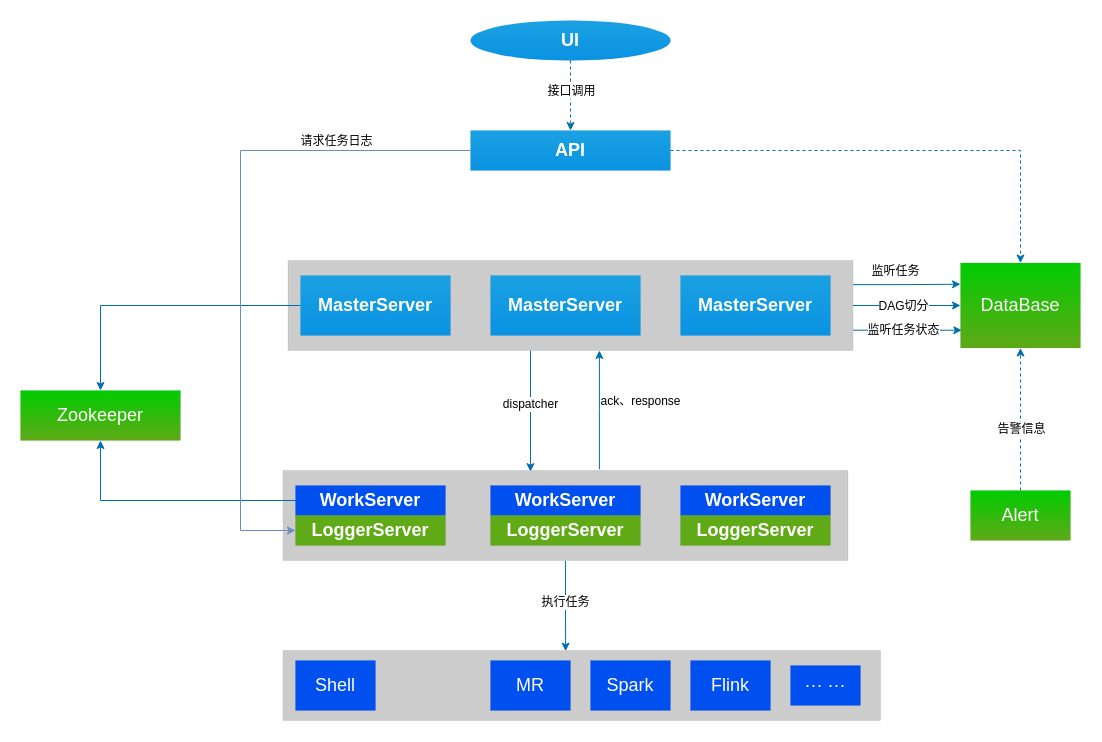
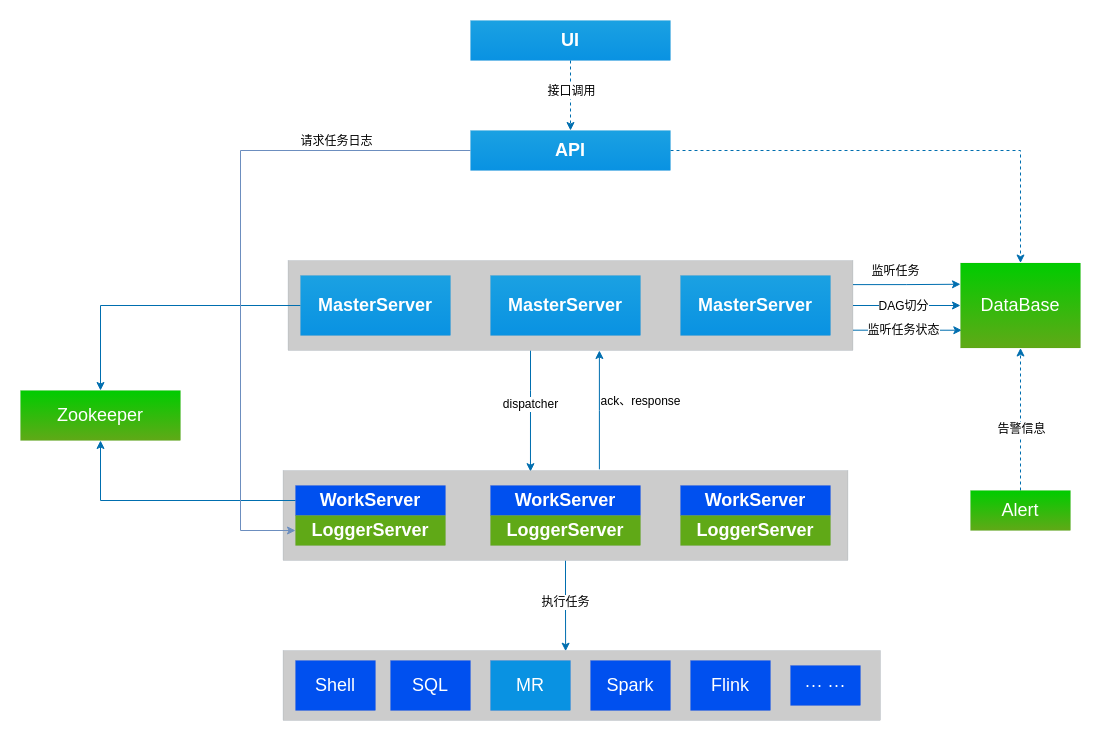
  <mxCell id="0" />
  <mxCell id="1" parent="0" />
  <mxCell id="2" style="edgeStyle=orthogonalEdgeStyle;rounded=0;orthogonalLoop=1;jettySize=auto;html=1;entryX=0.5;entryY=0;entryDx=0;entryDy=0;fontSize=18;fillColor=#1ba1e2;strokeColor=#006EAF;strokeWidth=1;dashed=1;" edge="1" parent="1" source="3" target="40"><mxGeometry relative="1" as="geometry" /></mxCell>
  <mxCell id="3" value="API" style="rounded=0;whiteSpace=wrap;html=1;fillColor=#0992E2;strokeColor=#006EAF;strokeWidth=0;glass=0;shadow=0;sketch=0;fontColor=#ffffff;fontSize=18;fontStyle=1;gradientColor=#1BA1E2;gradientDirection=north;" vertex="1" parent="1"><mxGeometry x="470" y="130" width="200" height="40" as="geometry" /></mxCell>
  <mxCell id="4" style="edgeStyle=orthogonalEdgeStyle;rounded=0;orthogonalLoop=1;jettySize=auto;html=1;entryX=0;entryY=0.5;entryDx=0;entryDy=0;strokeWidth=1;fontSize=18;fillColor=#1ba1e2;strokeColor=#006EAF;" edge="1" parent="1" source="14" target="40"><mxGeometry relative="1" as="geometry" /></mxCell>
  <mxCell id="5" value="DAG切分" style="edgeLabel;html=1;align=center;verticalAlign=middle;resizable=0;points=[];fontSize=12;" vertex="1" connectable="0" parent="4"><mxGeometry x="-0.069" relative="1" as="geometry"><mxPoint as="offset" /></mxGeometry></mxCell>
  <mxCell id="6" style="edgeStyle=orthogonalEdgeStyle;rounded=0;orthogonalLoop=1;jettySize=auto;html=1;entryX=0;entryY=0.25;entryDx=0;entryDy=0;strokeWidth=1;fontSize=14;exitX=1;exitY=0.268;exitDx=0;exitDy=0;fillColor=#1ba1e2;strokeColor=#006EAF;exitPerimeter=0;" edge="1" parent="1" source="14" target="40"><mxGeometry relative="1" as="geometry"><Array as="points" /></mxGeometry></mxCell>
  <mxCell id="7" value="监听任务" style="edgeLabel;html=1;align=center;verticalAlign=middle;resizable=0;points=[];fontSize=12;" vertex="1" connectable="0" parent="6"><mxGeometry x="-0.221" y="1" relative="1" as="geometry"><mxPoint y="-13" as="offset" /></mxGeometry></mxCell>
  <mxCell id="8" style="edgeStyle=orthogonalEdgeStyle;rounded=0;orthogonalLoop=1;jettySize=auto;html=1;entryX=0.011;entryY=0.791;entryDx=0;entryDy=0;entryPerimeter=0;strokeWidth=1;fontSize=18;fillColor=#1ba1e2;strokeColor=#006EAF;" edge="1" parent="1" source="14" target="40"><mxGeometry relative="1" as="geometry"><Array as="points"><mxPoint x="906" y="330" /></Array></mxGeometry></mxCell>
  <mxCell id="9" value="监听任务状态" style="edgeLabel;html=1;align=center;verticalAlign=middle;resizable=0;points=[];fontSize=12;" vertex="1" connectable="0" parent="8"><mxGeometry x="-0.073" relative="1" as="geometry"><mxPoint as="offset" /></mxGeometry></mxCell>
  <mxCell id="10" style="edgeStyle=orthogonalEdgeStyle;rounded=0;orthogonalLoop=1;jettySize=auto;html=1;entryX=0.438;entryY=0.013;entryDx=0;entryDy=0;entryPerimeter=0;strokeWidth=1;fontSize=12;fillColor=#1ba1e2;strokeColor=#006EAF;" edge="1" parent="1" source="14" target="25"><mxGeometry relative="1" as="geometry"><Array as="points"><mxPoint x="530" y="390" /><mxPoint x="530" y="390" /></Array></mxGeometry></mxCell>
  <mxCell id="11" value="dispatcher" style="edgeLabel;html=1;align=center;verticalAlign=middle;resizable=0;points=[];fontSize=12;" vertex="1" connectable="0" parent="10"><mxGeometry x="-0.103" relative="1" as="geometry"><mxPoint as="offset" /></mxGeometry></mxCell>
  <mxCell id="12" style="edgeStyle=orthogonalEdgeStyle;rounded=0;orthogonalLoop=1;jettySize=auto;html=1;entryX=0.56;entryY=-0.013;entryDx=0;entryDy=0;strokeWidth=1;fontSize=12;entryPerimeter=0;startArrow=classic;startFill=1;endArrow=none;endFill=0;fillColor=#1ba1e2;strokeColor=#006EAF;" edge="1" parent="1" source="14" target="25"><mxGeometry relative="1" as="geometry"><Array as="points"><mxPoint x="599" y="410" /></Array></mxGeometry></mxCell>
  <mxCell id="13" value="ack、response" style="edgeLabel;html=1;align=center;verticalAlign=middle;resizable=0;points=[];fontSize=12;" vertex="1" connectable="0" parent="12"><mxGeometry x="0.037" relative="1" as="geometry"><mxPoint x="41" y="-12" as="offset" /></mxGeometry></mxCell>
  <mxCell id="14" value="" style="rounded=0;whiteSpace=wrap;html=1;shadow=0;glass=0;sketch=0;strokeWidth=0;fontSize=18;fillColor=#CCCCCC;strokeColor=#23445d;" vertex="1" parent="1"><mxGeometry x="287.5" y="260" width="565" height="90" as="geometry" /></mxCell>
  <mxCell id="15" style="edgeStyle=orthogonalEdgeStyle;rounded=0;orthogonalLoop=1;jettySize=auto;html=1;fontSize=18;fillColor=#1ba1e2;strokeColor=#006EAF;strokeWidth=1;dashed=1;" edge="1" parent="1" source="17" target="3"><mxGeometry relative="1" as="geometry" /></mxCell>
  <mxCell id="16" value="接口调用" style="edgeLabel;html=1;align=center;verticalAlign=middle;resizable=0;points=[];fontSize=12;" vertex="1" connectable="0" parent="15"><mxGeometry x="-0.135" relative="1" as="geometry"><mxPoint as="offset" /></mxGeometry></mxCell>
- <mxCell id="17" value="UI" style="ellipse;whiteSpace=wrap;html=1;fillColor=#0992E2;strokeColor=#006EAF;strokeWidth=0;glass=0;shadow=0;sketch=0;fontColor=#ffffff;fontSize=18;fontStyle=1;gradientColor=#1BA1E2;gradientDirection=north;" vertex="1" parent="1"><mxGeometry x="470" y="20" width="200" height="40" as="geometry" /></mxCell>
+ <mxCell id="17" value="UI" style="rounded=0;whiteSpace=wrap;html=1;fillColor=#0992E2;strokeColor=#006EAF;strokeWidth=0;glass=0;shadow=0;sketch=0;fontColor=#ffffff;fontSize=18;fontStyle=1;gradientColor=#1BA1E2;gradientDirection=north;" vertex="1" parent="1"><mxGeometry x="470" y="20" width="200" height="40" as="geometry" /></mxCell>
  <mxCell id="18" style="edgeStyle=orthogonalEdgeStyle;rounded=0;orthogonalLoop=1;jettySize=auto;html=1;strokeWidth=1;fontSize=18;fillColor=#1ba1e2;strokeColor=#006EAF;" edge="1" parent="1" source="19" target="22"><mxGeometry relative="1" as="geometry" /></mxCell>
  <mxCell id="19" value="MasterServer" style="rounded=0;whiteSpace=wrap;html=1;fillColor=#0992E2;strokeColor=#006EAF;strokeWidth=0;glass=0;shadow=0;sketch=0;fontColor=#ffffff;fontSize=18;fontStyle=1;gradientColor=#1BA1E2;gradientDirection=north;" vertex="1" parent="1"><mxGeometry x="300" y="275" width="150" height="60" as="geometry" /></mxCell>
  <mxCell id="20" value="MasterServer" style="rounded=0;whiteSpace=wrap;html=1;fillColor=#0992E2;strokeColor=#006EAF;strokeWidth=0;glass=0;shadow=0;sketch=0;fontColor=#ffffff;fontSize=18;fontStyle=1;gradientColor=#1BA1E2;gradientDirection=north;" vertex="1" parent="1"><mxGeometry x="490" y="275" width="150" height="60" as="geometry" /></mxCell>
  <mxCell id="21" value="MasterServer" style="rounded=0;whiteSpace=wrap;html=1;fillColor=#0992E2;strokeColor=#006EAF;strokeWidth=0;glass=0;shadow=0;sketch=0;fontColor=#ffffff;fontSize=18;fontStyle=1;gradientColor=#1BA1E2;gradientDirection=north;" vertex="1" parent="1"><mxGeometry x="680" y="275" width="150" height="60" as="geometry" /></mxCell>
  <mxCell id="22" value="Zookeeper" style="rounded=0;whiteSpace=wrap;html=1;shadow=0;glass=0;sketch=0;strokeWidth=0;fontSize=18;fillColor=#60a917;gradientDirection=north;fontColor=#ffffff;strokeColor=#2D7600;gradientColor=#00CC00;" vertex="1" parent="1"><mxGeometry x="20" y="390" width="160" height="50" as="geometry" /></mxCell>
  <mxCell id="23" style="edgeStyle=orthogonalEdgeStyle;rounded=0;orthogonalLoop=1;jettySize=auto;html=1;entryX=0.473;entryY=0.01;entryDx=0;entryDy=0;entryPerimeter=0;fontSize=18;fillColor=#1ba1e2;strokeColor=#006EAF;" edge="1" parent="1" source="25" target="33"><mxGeometry relative="1" as="geometry" /></mxCell>
  <mxCell id="24" value="执行任务" style="edgeLabel;html=1;align=center;verticalAlign=middle;resizable=0;points=[];fontSize=12;" vertex="1" connectable="0" parent="23"><mxGeometry x="-0.099" y="-1" relative="1" as="geometry"><mxPoint as="offset" /></mxGeometry></mxCell>
  <mxCell id="25" value="" style="rounded=0;whiteSpace=wrap;html=1;shadow=0;glass=0;sketch=0;strokeWidth=0;fontSize=18;fillColor=#CCCCCC;strokeColor=#23445d;" vertex="1" parent="1"><mxGeometry x="282.5" y="470" width="565" height="90" as="geometry" /></mxCell>
  <mxCell id="26" style="edgeStyle=orthogonalEdgeStyle;rounded=0;orthogonalLoop=1;jettySize=auto;html=1;entryX=0.5;entryY=1;entryDx=0;entryDy=0;strokeWidth=1;fontSize=18;fillColor=#1ba1e2;strokeColor=#006EAF;" edge="1" parent="1" source="27" target="22"><mxGeometry relative="1" as="geometry" /></mxCell>
  <mxCell id="27" value="WorkServer" style="rounded=0;whiteSpace=wrap;html=1;fillColor=#0050ef;strokeColor=#001DBC;strokeWidth=0;glass=0;shadow=0;sketch=0;fontColor=#ffffff;fontSize=18;fontStyle=1;gradientDirection=north;" vertex="1" parent="1"><mxGeometry x="295" y="485" width="150" height="30" as="geometry" /></mxCell>
  <mxCell id="28" value="LoggerServer" style="rounded=0;whiteSpace=wrap;html=1;fillColor=#60a917;strokeColor=#2D7600;strokeWidth=0;glass=0;shadow=0;sketch=0;fontColor=#ffffff;fontSize=18;fontStyle=1;gradientDirection=north;" vertex="1" parent="1"><mxGeometry x="295" y="515" width="150" height="30" as="geometry" /></mxCell>
  <mxCell id="29" value="WorkServer" style="rounded=0;whiteSpace=wrap;html=1;fillColor=#0050ef;strokeColor=#001DBC;strokeWidth=0;glass=0;shadow=0;sketch=0;fontColor=#ffffff;fontSize=18;fontStyle=1;gradientDirection=north;" vertex="1" parent="1"><mxGeometry x="680" y="485" width="150" height="30" as="geometry" /></mxCell>
  <mxCell id="30" value="LoggerServer" style="rounded=0;whiteSpace=wrap;html=1;fillColor=#60a917;strokeColor=#2D7600;strokeWidth=0;glass=0;shadow=0;sketch=0;fontColor=#ffffff;fontSize=18;fontStyle=1;gradientDirection=north;" vertex="1" parent="1"><mxGeometry x="680" y="515" width="150" height="30" as="geometry" /></mxCell>
  <mxCell id="31" value="WorkServer" style="rounded=0;whiteSpace=wrap;html=1;fillColor=#0050ef;strokeColor=#001DBC;strokeWidth=0;glass=0;shadow=0;sketch=0;fontColor=#ffffff;fontSize=18;fontStyle=1;gradientDirection=north;" vertex="1" parent="1"><mxGeometry x="490" y="485" width="150" height="30" as="geometry" /></mxCell>
  <mxCell id="32" value="LoggerServer" style="rounded=0;whiteSpace=wrap;html=1;fillColor=#60a917;strokeColor=#2D7600;strokeWidth=0;glass=0;shadow=0;sketch=0;fontColor=#ffffff;fontSize=18;fontStyle=1;gradientDirection=north;" vertex="1" parent="1"><mxGeometry x="490" y="515" width="150" height="30" as="geometry" /></mxCell>
  <mxCell id="33" value="" style="rounded=0;whiteSpace=wrap;html=1;shadow=0;glass=0;sketch=0;strokeWidth=0;fontSize=18;fillColor=#CCCCCC;strokeColor=#23445d;" vertex="1" parent="1"><mxGeometry x="282.5" y="650" width="597.5" height="70" as="geometry" /></mxCell>
  <mxCell id="34" value="Shell" style="rounded=0;whiteSpace=wrap;html=1;shadow=0;glass=0;sketch=0;strokeWidth=0;fontSize=18;fillColor=#0050ef;gradientDirection=north;fontColor=#ffffff;strokeColor=#001DBC;" vertex="1" parent="1"><mxGeometry x="295" y="660" width="80" height="50" as="geometry" /></mxCell>
- <mxCell id="36" value="MR" style="rounded=0;whiteSpace=wrap;html=1;shadow=0;glass=0;sketch=0;strokeWidth=0;fontSize=18;fillColor=#0050ef;gradientDirection=north;fontColor=#ffffff;strokeColor=#001DBC;" vertex="1" parent="1"><mxGeometry x="490" y="660" width="80" height="50" as="geometry" /></mxCell>
+ <mxCell id="35" value="SQL" style="rounded=0;whiteSpace=wrap;html=1;shadow=0;glass=0;sketch=0;strokeWidth=0;fontSize=18;fillColor=#0050ef;gradientDirection=north;fontColor=#ffffff;strokeColor=#001DBC;" vertex="1" parent="1"><mxGeometry x="390" y="660" width="80" height="50" as="geometry" /></mxCell>
+ <mxCell id="36" value="MR" style="rounded=0;whiteSpace=wrap;html=1;shadow=0;glass=0;sketch=0;strokeWidth=0;fontSize=18;fillColor=#0992e2;gradientDirection=north;fontColor=#ffffff;strokeColor=#001DBC;" vertex="1" parent="1"><mxGeometry x="490" y="660" width="80" height="50" as="geometry" /></mxCell>
  <mxCell id="37" value="Spark" style="rounded=0;whiteSpace=wrap;html=1;shadow=0;glass=0;sketch=0;strokeWidth=0;fontSize=18;fillColor=#0050ef;gradientDirection=north;fontColor=#ffffff;strokeColor=#001DBC;" vertex="1" parent="1"><mxGeometry x="590" y="660" width="80" height="50" as="geometry" /></mxCell>
  <mxCell id="38" value="Flink" style="rounded=0;whiteSpace=wrap;html=1;shadow=0;glass=0;sketch=0;strokeWidth=0;fontSize=18;fillColor=#0050ef;gradientDirection=north;fontColor=#ffffff;strokeColor=#001DBC;" vertex="1" parent="1"><mxGeometry x="690" y="660" width="80" height="50" as="geometry" /></mxCell>
  <mxCell id="39" value="··· ···" style="rounded=0;whiteSpace=wrap;html=1;shadow=0;glass=0;sketch=0;strokeWidth=0;fontSize=18;fillColor=#0050ef;gradientDirection=north;fontColor=#ffffff;strokeColor=#001DBC;" vertex="1" parent="1"><mxGeometry x="790" y="665" width="70" height="40" as="geometry" /></mxCell>
  <mxCell id="40" value="DataBase" style="rounded=0;whiteSpace=wrap;html=1;shadow=0;glass=0;sketch=0;strokeWidth=0;fontSize=18;fillColor=#60a917;gradientDirection=north;fontColor=#ffffff;strokeColor=#2D7600;gradientColor=#00CC00;" vertex="1" parent="1"><mxGeometry x="960" y="262.5" width="120" height="85" as="geometry" /></mxCell>
  <mxCell id="41" style="edgeStyle=orthogonalEdgeStyle;rounded=0;orthogonalLoop=1;jettySize=auto;html=1;entryX=0.5;entryY=1;entryDx=0;entryDy=0;strokeWidth=1;fontSize=18;fillColor=#1ba1e2;strokeColor=#006EAF;dashed=1;" edge="1" parent="1" source="43" target="40"><mxGeometry relative="1" as="geometry" /></mxCell>
  <mxCell id="42" value="告警信息" style="edgeLabel;html=1;align=center;verticalAlign=middle;resizable=0;points=[];fontSize=12;" vertex="1" connectable="0" parent="41"><mxGeometry x="-0.126" relative="1" as="geometry"><mxPoint as="offset" /></mxGeometry></mxCell>
- <mxCell id="43" value="Alert" style="rounded=0;whiteSpace=wrap;html=1;shadow=0;glass=0;sketch=0;strokeWidth=0;fontSize=18;fillColor=#60a917;gradientDirection=north;fontColor=#ffffff;strokeColor=#2D7600;gradientColor=#00CC00;" vertex="1" parent="1"><mxGeometry x="970" y="490" width="100" height="50" as="geometry" /></mxCell>
+ <mxCell id="43" value="Alert" style="rounded=0;whiteSpace=wrap;html=1;shadow=0;glass=0;sketch=0;strokeWidth=0;fontSize=18;fillColor=#60a917;gradientDirection=north;fontColor=#ffffff;strokeColor=#2D7600;gradientColor=#00CC00;" vertex="1" parent="1"><mxGeometry x="970" y="490" width="100" height="40" as="geometry" /></mxCell>
  <mxCell id="44" style="edgeStyle=orthogonalEdgeStyle;rounded=0;orthogonalLoop=1;jettySize=auto;html=1;entryX=0;entryY=0.5;entryDx=0;entryDy=0;strokeWidth=1;fontSize=18;fillColor=#dae8fc;strokeColor=#6c8ebf;" edge="1" parent="1" source="3" target="28"><mxGeometry relative="1" as="geometry"><Array as="points"><mxPoint x="240" y="150" /><mxPoint x="240" y="530" /></Array></mxGeometry></mxCell>
  <mxCell id="45" value="请求任务日志" style="edgeLabel;html=1;align=center;verticalAlign=middle;resizable=0;points=[];fontSize=12;" vertex="1" connectable="0" parent="44"><mxGeometry x="-0.592" y="-3" relative="1" as="geometry"><mxPoint x="1" y="-7" as="offset" /></mxGeometry></mxCell>
